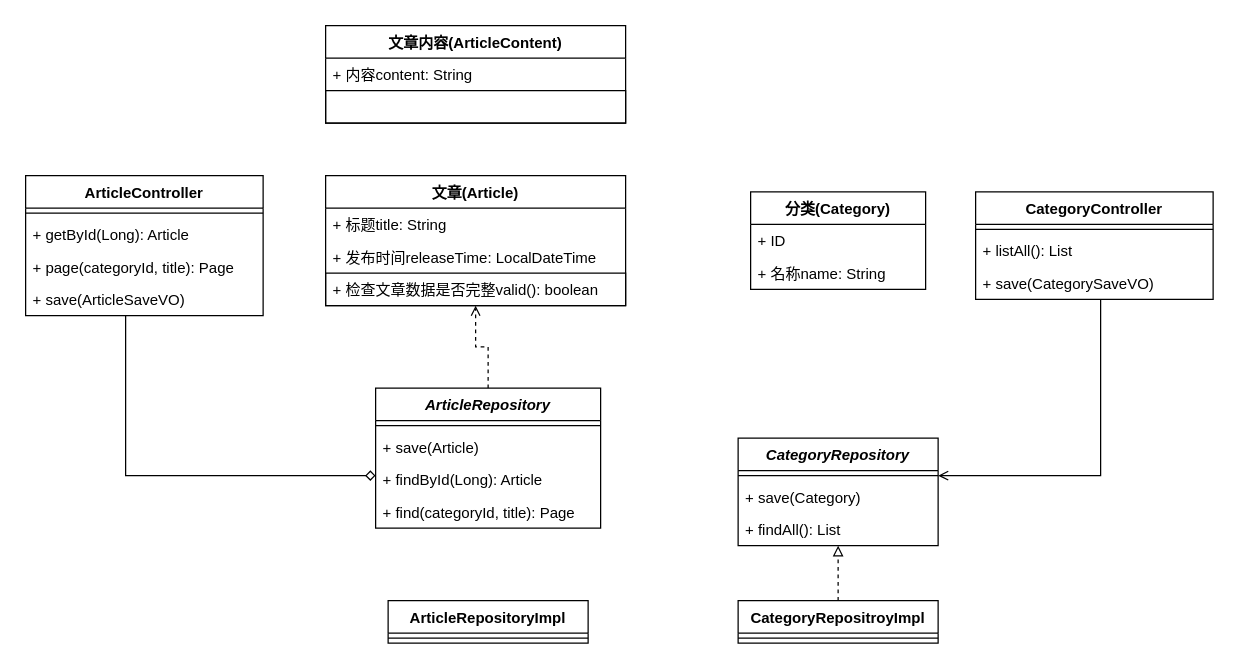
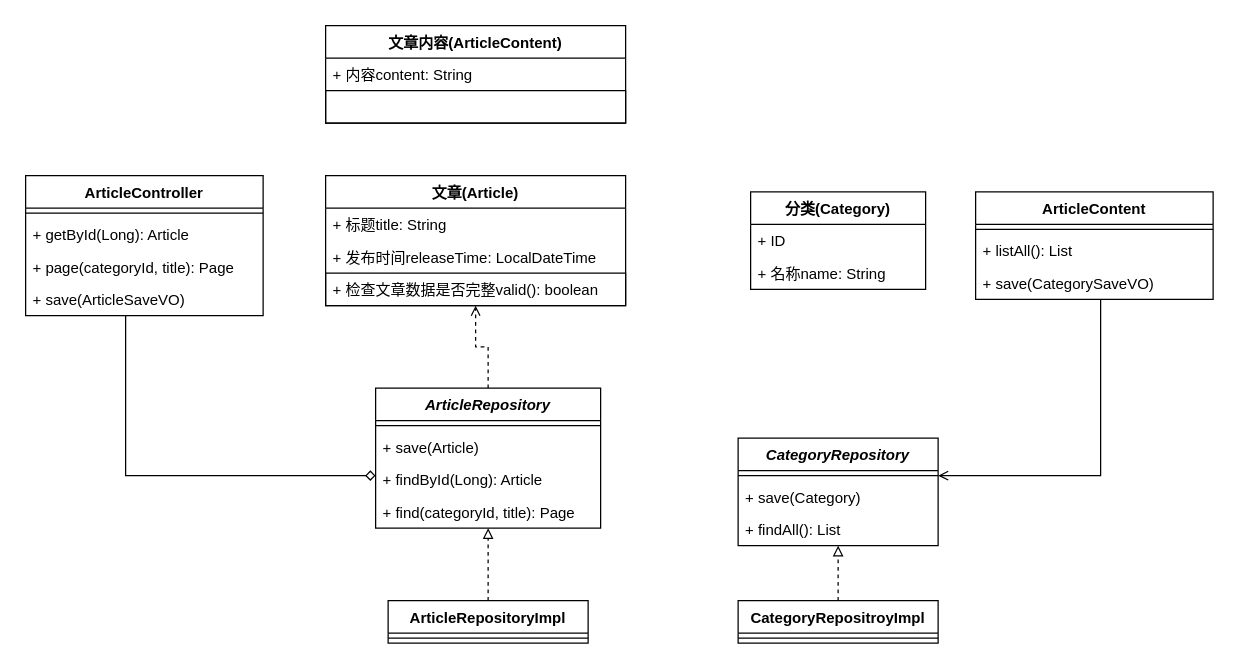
  <mxCell id="0" />
  <mxCell id="1" parent="0" />
  <mxCell id="2" value="文章(Article)" style="swimlane;fontStyle=1;childLayout=stackLayout;horizontal=1;startSize=26;fillColor=none;horizontalStack=0;resizeParent=1;resizeParentMax=0;resizeLast=0;collapsible=1;marginBottom=0;" vertex="1" parent="1"><mxGeometry x="260" y="140" width="240" height="104" as="geometry"><mxRectangle x="270" y="130" width="100" height="30" as="alternateBounds" /></mxGeometry></mxCell>
  <mxCell id="3" value="+ 标题title: String" style="text;strokeColor=none;fillColor=none;align=left;verticalAlign=top;spacingLeft=4;spacingRight=4;overflow=hidden;rotatable=0;points=[[0,0.5],[1,0.5]];portConstraint=eastwest;" vertex="1" parent="2"><mxGeometry y="26" width="240" height="26" as="geometry" /></mxCell>
  <mxCell id="4" value="+ 发布时间releaseTime: LocalDateTime" style="text;strokeColor=none;fillColor=none;align=left;verticalAlign=top;spacingLeft=4;spacingRight=4;overflow=hidden;rotatable=0;points=[[0,0.5],[1,0.5]];portConstraint=eastwest;" vertex="1" parent="2"><mxGeometry y="52" width="240" height="26" as="geometry" /></mxCell>
  <mxCell id="5" value="+ 检查文章数据是否完整valid(): boolean" style="text;strokeColor=default;fillColor=none;align=left;verticalAlign=top;spacingLeft=4;spacingRight=4;overflow=hidden;rotatable=0;points=[[0,0.5],[1,0.5]];portConstraint=eastwest;" vertex="1" parent="2"><mxGeometry y="78" width="240" height="26" as="geometry" /></mxCell>
  <mxCell id="6" value="分类(Category)" style="swimlane;fontStyle=1;childLayout=stackLayout;horizontal=1;startSize=26;fillColor=none;horizontalStack=0;resizeParent=1;resizeParentMax=0;resizeLast=0;collapsible=1;marginBottom=0;" vertex="1" parent="1"><mxGeometry x="600" y="153" width="140" height="78" as="geometry"><mxRectangle x="540" y="100" width="100" height="30" as="alternateBounds" /></mxGeometry></mxCell>
  <mxCell id="7" value="+ ID" style="text;strokeColor=none;fillColor=none;align=left;verticalAlign=top;spacingLeft=4;spacingRight=4;overflow=hidden;rotatable=0;points=[[0,0.5],[1,0.5]];portConstraint=eastwest;" vertex="1" parent="6"><mxGeometry y="26" width="140" height="26" as="geometry" /></mxCell>
  <mxCell id="8" value="+ 名称name: String" style="text;strokeColor=none;fillColor=none;align=left;verticalAlign=top;spacingLeft=4;spacingRight=4;overflow=hidden;rotatable=0;points=[[0,0.5],[1,0.5]];portConstraint=eastwest;" vertex="1" parent="6"><mxGeometry y="52" width="140" height="26" as="geometry" /></mxCell>
  <mxCell id="9" style="edgeStyle=orthogonalEdgeStyle;rounded=0;orthogonalLoop=1;jettySize=auto;html=1;endArrow=open;endFill=0;dashed=1;" edge="1" parent="1" source="10" target="2"><mxGeometry relative="1" as="geometry" /></mxCell>
  <mxCell id="10" value="ArticleRepository" style="swimlane;fontStyle=3;align=center;verticalAlign=top;childLayout=stackLayout;horizontal=1;startSize=26;horizontalStack=0;resizeParent=1;resizeParentMax=0;resizeLast=0;collapsible=1;marginBottom=0;strokeColor=default;" vertex="1" parent="1"><mxGeometry x="300" y="310" width="180" height="112" as="geometry" /></mxCell>
  <mxCell id="11" value="" style="line;strokeWidth=1;fillColor=none;align=left;verticalAlign=middle;spacingTop=-1;spacingLeft=3;spacingRight=3;rotatable=0;labelPosition=right;points=[];portConstraint=eastwest;" vertex="1" parent="10"><mxGeometry y="26" width="180" height="8" as="geometry" /></mxCell>
  <mxCell id="12" value="+ save(Article)" style="text;strokeColor=none;fillColor=none;align=left;verticalAlign=top;spacingLeft=4;spacingRight=4;overflow=hidden;rotatable=0;points=[[0,0.5],[1,0.5]];portConstraint=eastwest;" vertex="1" parent="10"><mxGeometry y="34" width="180" height="26" as="geometry" /></mxCell>
  <mxCell id="13" value="+ findById(Long): Article" style="text;strokeColor=none;fillColor=none;align=left;verticalAlign=top;spacingLeft=4;spacingRight=4;overflow=hidden;rotatable=0;points=[[0,0.5],[1,0.5]];portConstraint=eastwest;" vertex="1" parent="10"><mxGeometry y="60" width="180" height="26" as="geometry" /></mxCell>
  <mxCell id="14" value="+ find(categoryId, title): Page" style="text;strokeColor=none;fillColor=none;align=left;verticalAlign=top;spacingLeft=4;spacingRight=4;overflow=hidden;rotatable=0;points=[[0,0.5],[1,0.5]];portConstraint=eastwest;" vertex="1" parent="10"><mxGeometry y="86" width="180" height="26" as="geometry" /></mxCell>
+ <mxCell id="15" style="edgeStyle=orthogonalEdgeStyle;rounded=0;orthogonalLoop=1;jettySize=auto;html=1;endArrow=block;endFill=0;dashed=1;" edge="1" parent="1" source="16" target="10"><mxGeometry relative="1" as="geometry" /></mxCell>
  <mxCell id="16" value="ArticleRepositoryImpl" style="swimlane;fontStyle=1;align=center;verticalAlign=top;childLayout=stackLayout;horizontal=1;startSize=26;horizontalStack=0;resizeParent=1;resizeParentMax=0;resizeLast=0;collapsible=1;marginBottom=0;strokeColor=default;" vertex="1" parent="1"><mxGeometry x="310" y="480" width="160" height="34" as="geometry" /></mxCell>
  <mxCell id="17" value="" style="line;strokeWidth=1;fillColor=none;align=left;verticalAlign=middle;spacingTop=-1;spacingLeft=3;spacingRight=3;rotatable=0;labelPosition=right;points=[];portConstraint=eastwest;" vertex="1" parent="16"><mxGeometry y="26" width="160" height="8" as="geometry" /></mxCell>
  <mxCell id="18" value="CategoryRepository" style="swimlane;fontStyle=3;align=center;verticalAlign=top;childLayout=stackLayout;horizontal=1;startSize=26;horizontalStack=0;resizeParent=1;resizeParentMax=0;resizeLast=0;collapsible=1;marginBottom=0;strokeColor=default;" vertex="1" parent="1"><mxGeometry x="590" y="350" width="160" height="86" as="geometry" /></mxCell>
  <mxCell id="19" value="" style="line;strokeWidth=1;fillColor=none;align=left;verticalAlign=middle;spacingTop=-1;spacingLeft=3;spacingRight=3;rotatable=0;labelPosition=right;points=[];portConstraint=eastwest;" vertex="1" parent="18"><mxGeometry y="26" width="160" height="8" as="geometry" /></mxCell>
  <mxCell id="20" value="+ save(Category)" style="text;strokeColor=none;fillColor=none;align=left;verticalAlign=top;spacingLeft=4;spacingRight=4;overflow=hidden;rotatable=0;points=[[0,0.5],[1,0.5]];portConstraint=eastwest;" vertex="1" parent="18"><mxGeometry y="34" width="160" height="26" as="geometry" /></mxCell>
  <mxCell id="21" value="+ findAll(): List" style="text;strokeColor=none;fillColor=none;align=left;verticalAlign=top;spacingLeft=4;spacingRight=4;overflow=hidden;rotatable=0;points=[[0,0.5],[1,0.5]];portConstraint=eastwest;" vertex="1" parent="18"><mxGeometry y="60" width="160" height="26" as="geometry" /></mxCell>
  <mxCell id="22" style="edgeStyle=orthogonalEdgeStyle;rounded=0;orthogonalLoop=1;jettySize=auto;html=1;endArrow=block;endFill=0;dashed=1;" edge="1" parent="1" source="23" target="18"><mxGeometry relative="1" as="geometry" /></mxCell>
  <mxCell id="23" value="CategoryRepositroyImpl" style="swimlane;fontStyle=1;align=center;verticalAlign=top;childLayout=stackLayout;horizontal=1;startSize=26;horizontalStack=0;resizeParent=1;resizeParentMax=0;resizeLast=0;collapsible=1;marginBottom=0;strokeColor=default;" vertex="1" parent="1"><mxGeometry x="590" y="480" width="160" height="34" as="geometry" /></mxCell>
  <mxCell id="24" value="" style="line;strokeWidth=1;fillColor=none;align=left;verticalAlign=middle;spacingTop=-1;spacingLeft=3;spacingRight=3;rotatable=0;labelPosition=right;points=[];portConstraint=eastwest;" vertex="1" parent="23"><mxGeometry y="26" width="160" height="8" as="geometry" /></mxCell>
  <mxCell id="25" style="edgeStyle=orthogonalEdgeStyle;rounded=0;orthogonalLoop=1;jettySize=auto;html=1;startArrow=none;startFill=0;endArrow=diamond;endFill=0;" edge="1" parent="1" source="26" target="10"><mxGeometry relative="1" as="geometry"><mxPoint x="100" y="310" as="sourcePoint" /><Array as="points"><mxPoint x="100" y="380" /></Array></mxGeometry></mxCell>
  <mxCell id="26" value="ArticleController" style="swimlane;fontStyle=1;align=center;verticalAlign=top;childLayout=stackLayout;horizontal=1;startSize=26;horizontalStack=0;resizeParent=1;resizeParentMax=0;resizeLast=0;collapsible=1;marginBottom=0;strokeColor=default;" vertex="1" parent="1"><mxGeometry x="20" y="140" width="190" height="112" as="geometry" /></mxCell>
  <mxCell id="27" value="" style="line;strokeWidth=1;fillColor=none;align=left;verticalAlign=middle;spacingTop=-1;spacingLeft=3;spacingRight=3;rotatable=0;labelPosition=right;points=[];portConstraint=eastwest;" vertex="1" parent="26"><mxGeometry y="26" width="190" height="8" as="geometry" /></mxCell>
  <mxCell id="28" value="+ getById(Long): Article" style="text;strokeColor=none;fillColor=none;align=left;verticalAlign=top;spacingLeft=4;spacingRight=4;overflow=hidden;rotatable=0;points=[[0,0.5],[1,0.5]];portConstraint=eastwest;" vertex="1" parent="26"><mxGeometry y="34" width="190" height="26" as="geometry" /></mxCell>
  <mxCell id="29" value="+ page(categoryId, title): Page" style="text;strokeColor=none;fillColor=none;align=left;verticalAlign=top;spacingLeft=4;spacingRight=4;overflow=hidden;rotatable=0;points=[[0,0.5],[1,0.5]];portConstraint=eastwest;" vertex="1" parent="26"><mxGeometry y="60" width="190" height="26" as="geometry" /></mxCell>
  <mxCell id="30" value="+ save(ArticleSaveVO)" style="text;strokeColor=none;fillColor=none;align=left;verticalAlign=top;spacingLeft=4;spacingRight=4;overflow=hidden;rotatable=0;points=[[0,0.5],[1,0.5]];portConstraint=eastwest;" vertex="1" parent="26"><mxGeometry y="86" width="190" height="26" as="geometry" /></mxCell>
  <mxCell id="31" value="文章内容(ArticleContent)" style="swimlane;fontStyle=1;childLayout=stackLayout;horizontal=1;startSize=26;fillColor=none;horizontalStack=0;resizeParent=1;resizeParentMax=0;resizeLast=0;collapsible=1;marginBottom=0;" vertex="1" parent="1"><mxGeometry x="260" y="20" width="240" height="78" as="geometry"><mxRectangle x="270" y="130" width="100" height="30" as="alternateBounds" /></mxGeometry></mxCell>
  <mxCell id="32" value="+ 内容content: String" style="text;strokeColor=none;fillColor=none;align=left;verticalAlign=top;spacingLeft=4;spacingRight=4;overflow=hidden;rotatable=0;points=[[0,0.5],[1,0.5]];portConstraint=eastwest;" vertex="1" parent="31"><mxGeometry y="26" width="240" height="26" as="geometry" /></mxCell>
  <mxCell id="33" value="" style="text;strokeColor=default;fillColor=none;align=left;verticalAlign=top;spacingLeft=4;spacingRight=4;overflow=hidden;rotatable=0;points=[[0,0.5],[1,0.5]];portConstraint=eastwest;" vertex="1" parent="31"><mxGeometry y="52" width="240" height="26" as="geometry" /></mxCell>
  <mxCell id="34" style="edgeStyle=orthogonalEdgeStyle;rounded=0;orthogonalLoop=1;jettySize=auto;html=1;startArrow=none;startFill=0;endArrow=open;endFill=0;" edge="1" parent="1" source="35" target="18"><mxGeometry relative="1" as="geometry"><Array as="points"><mxPoint x="880" y="380" /></Array></mxGeometry></mxCell>
- <mxCell id="35" value="CategoryController" style="swimlane;fontStyle=1;align=center;verticalAlign=top;childLayout=stackLayout;horizontal=1;startSize=26;horizontalStack=0;resizeParent=1;resizeParentMax=0;resizeLast=0;collapsible=1;marginBottom=0;strokeColor=default;" vertex="1" parent="1"><mxGeometry x="780" y="153" width="190" height="86" as="geometry" /></mxCell>
+ <mxCell id="35" value="ArticleContent" style="swimlane;fontStyle=1;align=center;verticalAlign=top;childLayout=stackLayout;horizontal=1;startSize=26;horizontalStack=0;resizeParent=1;resizeParentMax=0;resizeLast=0;collapsible=1;marginBottom=0;strokeColor=default;" vertex="1" parent="1"><mxGeometry x="780" y="153" width="190" height="86" as="geometry" /></mxCell>
  <mxCell id="36" value="" style="line;strokeWidth=1;fillColor=none;align=left;verticalAlign=middle;spacingTop=-1;spacingLeft=3;spacingRight=3;rotatable=0;labelPosition=right;points=[];portConstraint=eastwest;" vertex="1" parent="35"><mxGeometry y="26" width="190" height="8" as="geometry" /></mxCell>
  <mxCell id="37" value="+ listAll(): List" style="text;strokeColor=none;fillColor=none;align=left;verticalAlign=top;spacingLeft=4;spacingRight=4;overflow=hidden;rotatable=0;points=[[0,0.5],[1,0.5]];portConstraint=eastwest;" vertex="1" parent="35"><mxGeometry y="34" width="190" height="26" as="geometry" /></mxCell>
  <mxCell id="38" value="+ save(CategorySaveVO)" style="text;strokeColor=none;fillColor=none;align=left;verticalAlign=top;spacingLeft=4;spacingRight=4;overflow=hidden;rotatable=0;points=[[0,0.5],[1,0.5]];portConstraint=eastwest;" vertex="1" parent="35"><mxGeometry y="60" width="190" height="26" as="geometry" /></mxCell>
